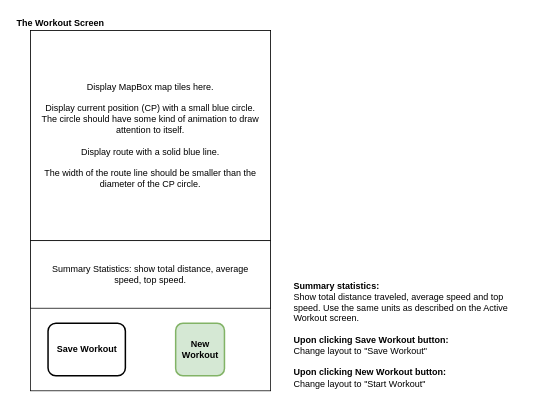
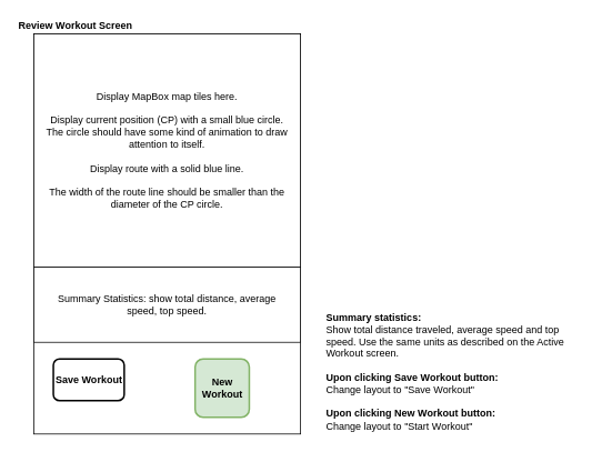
  <mxCell id="0" />
  <mxCell id="1" parent="0" />
- <mxCell id="2" value="The Workout Screen" style="text;html=1;strokeColor=none;fillColor=none;align=left;verticalAlign=middle;whiteSpace=wrap;rounded=0;fontStyle=1" parent="1" vertex="1"><mxGeometry x="20" y="20" width="230" height="20" as="geometry" /></mxCell>
+ <mxCell id="2" value="Review Workout Screen" style="text;html=1;strokeColor=none;fillColor=none;align=left;verticalAlign=middle;whiteSpace=wrap;rounded=0;fontStyle=1" parent="1" vertex="1"><mxGeometry x="20" y="20" width="230" height="20" as="geometry" /></mxCell>
  <mxCell id="3" value="" style="rounded=0;whiteSpace=wrap;html=1;" parent="1" vertex="1"><mxGeometry x="40" y="40" width="320" height="480" as="geometry" /></mxCell>
  <mxCell id="4" value="Display MapBox map tiles here.&lt;br&gt;&lt;br&gt;Display current position (CP) with a small blue circle. The circle should have some kind of animation to draw attention to itself.&lt;br&gt;&lt;br&gt;Display route with a solid blue line.&lt;br&gt;&lt;br&gt;The width of the route line should be smaller than the diameter of the CP circle.&lt;br&gt;" style="rounded=0;whiteSpace=wrap;html=1;spacingLeft=10;spacingRight=10;" parent="1" vertex="1"><mxGeometry x="40" y="40" width="320" height="280" as="geometry" /></mxCell>
  <mxCell id="5" value="New Workout" style="rounded=1;whiteSpace=wrap;html=1;strokeWidth=2;perimeterSpacing=0;fillColor=#d5e8d4;strokeColor=#82b366;fontStyle=1" parent="1" vertex="1"><mxGeometry x="233.5" y="430" width="65" height="70" as="geometry" /></mxCell>
  <mxCell id="6" value="&lt;div style=&quot;text-align: left&quot;&gt;&lt;b&gt;Summary statistics:&lt;/b&gt;&lt;/div&gt;&lt;div style=&quot;text-align: left&quot;&gt;Show total distance traveled, average speed and top speed. Use the same units as described on the Active Workout screen.&lt;/div&gt;&lt;div style=&quot;text-align: left&quot;&gt;&lt;br&gt;&lt;/div&gt;&lt;div style=&quot;text-align: left&quot;&gt;&lt;b&gt;Upon clicking Save Workout button:&lt;/b&gt;&lt;/div&gt;&lt;div style=&quot;text-align: left&quot;&gt;Change layout to &quot;Save Workout&quot;&lt;/div&gt;&lt;div style=&quot;text-align: left&quot;&gt;&lt;br&gt;&lt;/div&gt;&lt;div style=&quot;text-align: left&quot;&gt;&lt;b&gt;Upon clicking New Workout button:&lt;/b&gt;&lt;/div&gt;&lt;div style=&quot;text-align: left&quot;&gt;Change layout to &quot;Start Workout&quot;&lt;/div&gt;" style="text;html=1;strokeColor=none;fillColor=none;align=center;verticalAlign=bottom;whiteSpace=wrap;rounded=0;" parent="1" vertex="1"><mxGeometry x="390" y="250" width="310" height="270" as="geometry" /></mxCell>
- <mxCell id="7" value="Save Workout" style="rounded=1;whiteSpace=wrap;html=1;strokeWidth=2;perimeterSpacing=0;fontStyle=1" parent="1" vertex="1"><mxGeometry x="63.5" y="430" width="103" height="70" as="geometry" /></mxCell>
+ <mxCell id="7" value="Save Workout" style="rounded=1;whiteSpace=wrap;html=1;strokeWidth=2;perimeterSpacing=0;fontStyle=1" parent="1" vertex="1"><mxGeometry x="63.5" y="430" width="85" height="50" as="geometry" /></mxCell>
  <mxCell id="8" value="Summary Statistics: show total distance, average speed, top speed.&lt;br&gt;" style="rounded=0;whiteSpace=wrap;html=1;spacingLeft=10;spacingRight=10;" parent="1" vertex="1"><mxGeometry x="40" y="320" width="320" height="90" as="geometry" /></mxCell>
